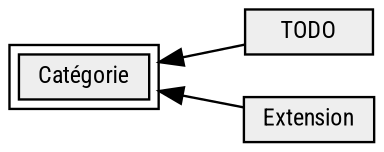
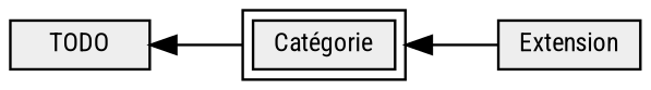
  digraph {
    fontname="Roboto Condensed"
    rankdir=LR
    node [color="#00000" fillcolor="#EEEEEE" font="Helvetica-Bold" fontname="Roboto Condensed" fontsize=10 peripheries=1 shape=box style=filled]
    edge [dir=back fontname="Roboto Condensed"]
    n1 [height=0 label="Catégorie" peripheries=2]
    n2 [height=0 label=TODO]
    n3 [height=0 label=Extension]
-   n1 -> n2
+   n2 -> n1
    n1 -> n3
  }
